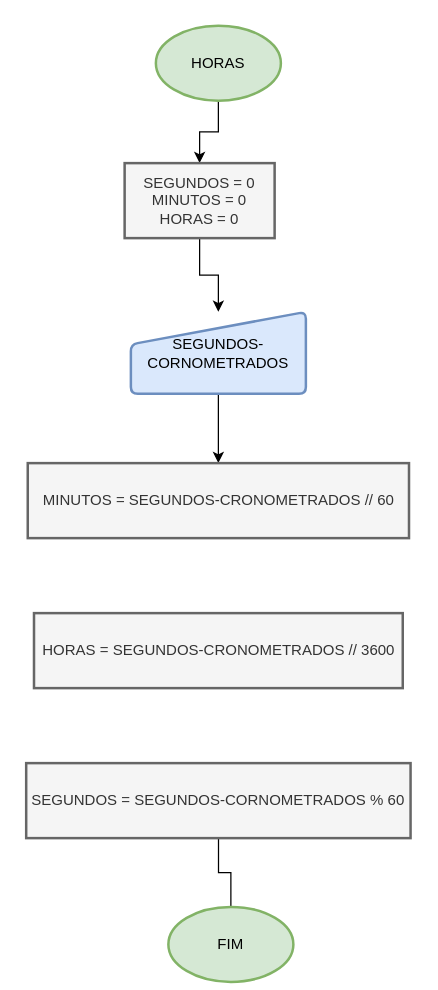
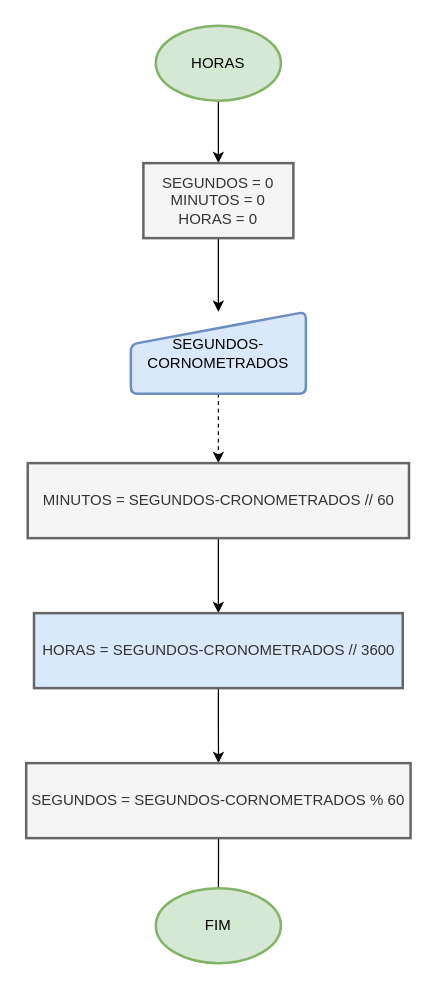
  <mxCell id="0" />
  <mxCell id="1" parent="0" />
  <mxCell id="2" value="" style="edgeStyle=orthogonalEdgeStyle;rounded=0;orthogonalLoop=1;jettySize=auto;html=1;" edge="1" parent="1" source="3" target="5"><mxGeometry relative="1" as="geometry" /></mxCell>
  <mxCell id="3" value="HORAS" style="strokeWidth=2;html=1;shape=mxgraph.flowchart.start_1;whiteSpace=wrap;fillColor=#d5e8d4;strokeColor=#82b366;" vertex="1" parent="1"><mxGeometry x="124" y="20" width="100" height="60" as="geometry" /></mxCell>
  <mxCell id="4" value="" style="edgeStyle=orthogonalEdgeStyle;rounded=0;orthogonalLoop=1;jettySize=auto;html=1;" edge="1" parent="1" source="5" target="7"><mxGeometry relative="1" as="geometry" /></mxCell>
- <mxCell id="5" value="SEGUNDOS = 0&lt;div&gt;MINUTOS = 0&lt;/div&gt;&lt;div&gt;HORAS = 0&lt;/div&gt;" style="whiteSpace=wrap;html=1;fillColor=#f5f5f5;strokeColor=#666666;strokeWidth=2;fontColor=#333333;" vertex="1" parent="1"><mxGeometry x="99" y="130" width="120" height="60" as="geometry" /></mxCell>
- <mxCell id="6" value="" style="edgeStyle=orthogonalEdgeStyle;rounded=0;orthogonalLoop=1;jettySize=auto;html=1;" edge="1" parent="1" source="7" target="9"><mxGeometry relative="1" as="geometry" /></mxCell>
+ <mxCell id="5" value="SEGUNDOS = 0&lt;div&gt;MINUTOS = 0&lt;/div&gt;&lt;div&gt;HORAS = 0&lt;/div&gt;" style="whiteSpace=wrap;html=1;fillColor=#f5f5f5;strokeColor=#666666;strokeWidth=2;fontColor=#333333;" vertex="1" parent="1"><mxGeometry x="114" y="130" width="120" height="60" as="geometry" /></mxCell>
+ <mxCell id="6" value="" style="edgeStyle=orthogonalEdgeStyle;rounded=0;orthogonalLoop=1;jettySize=auto;html=1;dashed=1;" edge="1" parent="1" source="7" target="9"><mxGeometry relative="1" as="geometry" /></mxCell>
  <mxCell id="7" value="SEGUNDOS-CORNOMETRADOS" style="html=1;strokeWidth=2;shape=manualInput;whiteSpace=wrap;rounded=1;size=26;arcSize=11;fillColor=#dae8fc;strokeColor=#6c8ebf;" vertex="1" parent="1"><mxGeometry x="104" y="249" width="140" height="65.5" as="geometry" /></mxCell>
+ <mxCell id="8" value="" style="edgeStyle=orthogonalEdgeStyle;rounded=0;orthogonalLoop=1;jettySize=auto;html=1;" edge="1" parent="1" source="9" target="11"><mxGeometry relative="1" as="geometry" /></mxCell>
  <mxCell id="9" value="MINUTOS = SEGUNDOS-CRONOMETRADOS // 60" style="whiteSpace=wrap;html=1;fillColor=#f5f5f5;strokeColor=#666666;strokeWidth=2;fontColor=#333333;" vertex="1" parent="1"><mxGeometry x="21.5" y="370" width="305" height="60" as="geometry" /></mxCell>
- <mxCell id="11" value="HORAS = SEGUNDOS-CRONOMETRADOS // 3600" style="whiteSpace=wrap;html=1;fillColor=#f5f5f5;strokeColor=#666666;strokeWidth=2;fontColor=#333333;" vertex="1" parent="1"><mxGeometry x="26.5" y="490" width="295" height="60" as="geometry" /></mxCell>
+ <mxCell id="10" value="" style="edgeStyle=orthogonalEdgeStyle;rounded=0;orthogonalLoop=1;jettySize=auto;html=1;" edge="1" parent="1" source="11" target="13"><mxGeometry relative="1" as="geometry" /></mxCell>
+ <mxCell id="11" value="HORAS = SEGUNDOS-CRONOMETRADOS // 3600" style="whiteSpace=wrap;html=1;fillColor=#dae8fc;strokeColor=#666666;strokeWidth=2;fontColor=#333333;" vertex="1" parent="1"><mxGeometry x="26.5" y="490" width="295" height="60" as="geometry" /></mxCell>
  <mxCell id="12" value="" style="edgeStyle=orthogonalEdgeStyle;rounded=0;orthogonalLoop=1;jettySize=auto;html=1;endArrow=none;" edge="1" parent="1" source="13" target="14"><mxGeometry relative="1" as="geometry" /></mxCell>
  <mxCell id="13" value="SEGUNDOS = SEGUNDOS-CORNOMETRADOS % 60" style="whiteSpace=wrap;html=1;fillColor=#f5f5f5;strokeColor=#666666;strokeWidth=2;fontColor=#333333;" vertex="1" parent="1"><mxGeometry x="20.25" y="610" width="307.5" height="60" as="geometry" /></mxCell>
- <mxCell id="14" value="FIM" style="strokeWidth=2;html=1;shape=mxgraph.flowchart.start_1;whiteSpace=wrap;fillColor=#d5e8d4;strokeColor=#82b366;" vertex="1" parent="1"><mxGeometry x="134" y="725" width="100" height="60" as="geometry" /></mxCell>
+ <mxCell id="14" value="FIM" style="strokeWidth=2;html=1;shape=mxgraph.flowchart.start_1;whiteSpace=wrap;fillColor=#d5e8d4;strokeColor=#82b366;" vertex="1" parent="1"><mxGeometry x="124" y="710" width="100" height="60" as="geometry" /></mxCell>
